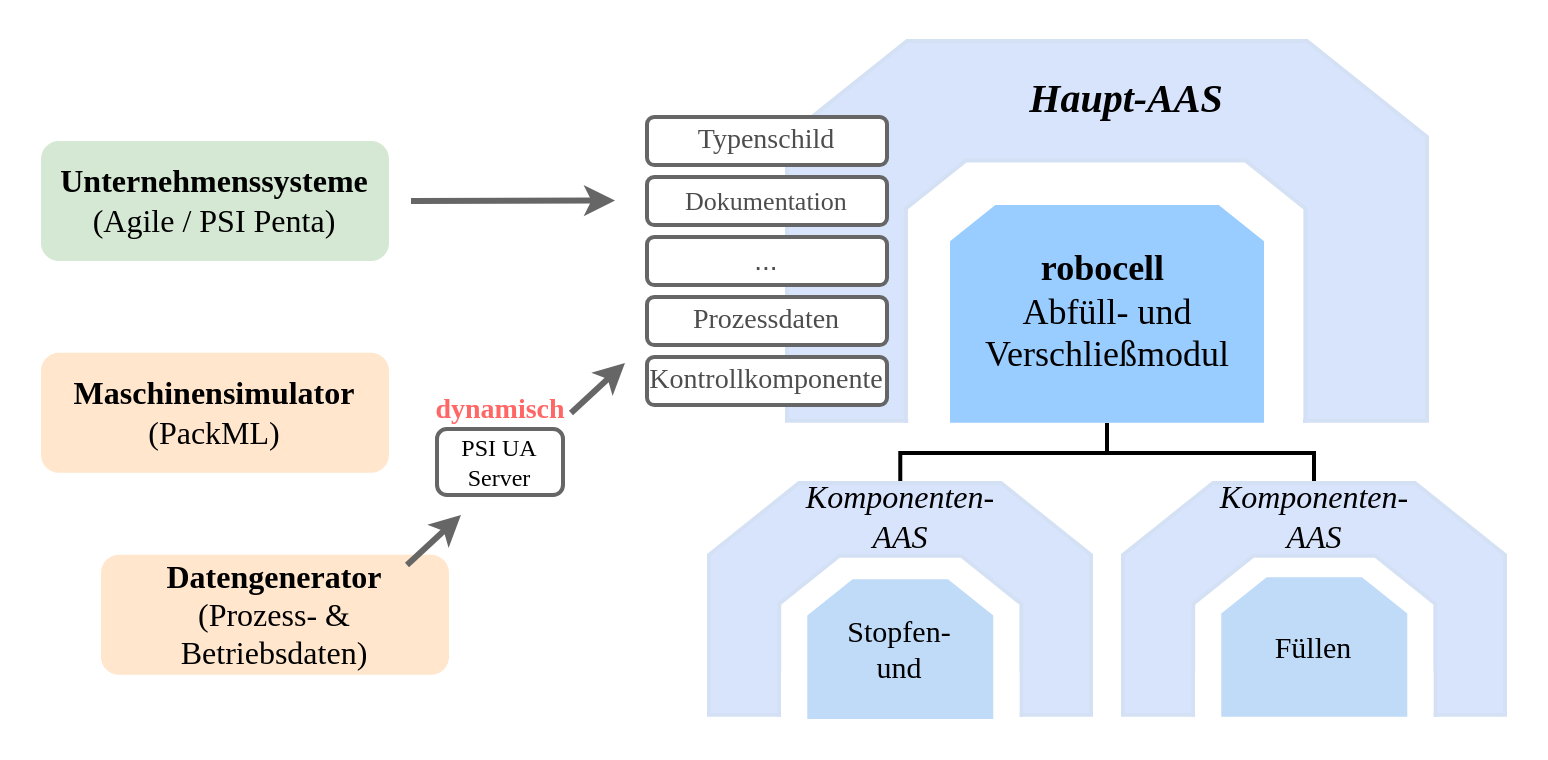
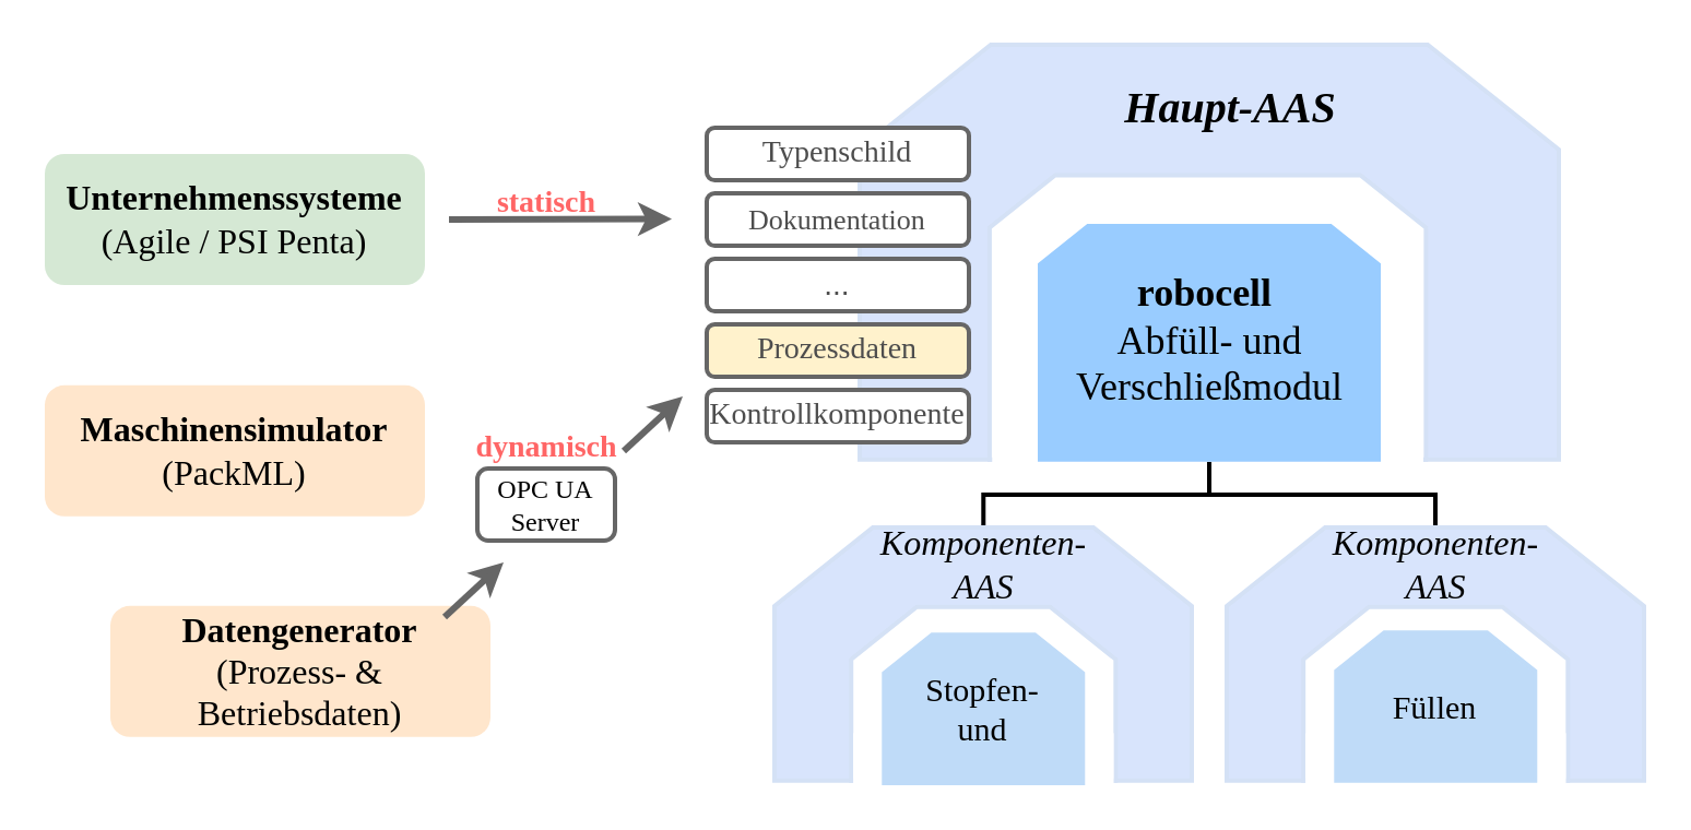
  <mxCell id="0" />
  <mxCell id="1" parent="0" />
  <mxCell id="2" value="" style="group" parent="1" vertex="1" connectable="0"><mxGeometry x="393" y="20" width="320" height="191" as="geometry" /></mxCell>
  <mxCell id="3" value="" style="shape=loopLimit;whiteSpace=wrap;html=1;size=60;fillColor=#D8E4FC;strokeColor=#D4E1F5;strokeWidth=2;" parent="2" vertex="1"><mxGeometry width="320.0" height="189.915" as="geometry" /></mxCell>
  <mxCell id="4" value="&lt;font face=&quot;Times New Roman&quot; style=&quot;font-size: 20px;&quot;&gt;&lt;b&gt;&lt;i&gt;Haupt-AAS&lt;/i&gt;&lt;/b&gt;&lt;/font&gt;" style="text;html=1;align=center;verticalAlign=middle;whiteSpace=wrap;rounded=0;" parent="2" vertex="1"><mxGeometry x="78.25" y="11.938" width="183.5" height="32.557" as="geometry" /></mxCell>
  <mxCell id="5" value="" style="shape=loopLimit;whiteSpace=wrap;html=1;size=30;strokeColor=#D4E1F5;strokeWidth=2;" parent="2" vertex="1"><mxGeometry x="59.446" y="59.693" width="199.74" height="130.231" as="geometry" /></mxCell>
  <mxCell id="6" value="" style="shape=ext;double=1;rounded=0;whiteSpace=wrap;html=1;strokeColor=none;" parent="2" vertex="1"><mxGeometry x="60.635" y="148.673" width="197.362" height="42.327" as="geometry" /></mxCell>
  <mxCell id="7" value="&lt;font face=&quot;Times New Roman&quot; style=&quot;color: rgb(0, 0, 0); font-size: 18px;&quot;&gt;&lt;b style=&quot;&quot;&gt;robocell&lt;span style=&quot;background-color: transparent;&quot;&gt;&amp;nbsp;&lt;/span&gt;&lt;/b&gt;&lt;/font&gt;&lt;div&gt;&lt;font face=&quot;Times New Roman&quot; style=&quot;&quot;&gt;&lt;font style=&quot;font-size: 18px;&quot;&gt;Abfüll- und&lt;br&gt;&lt;/font&gt;&lt;span style=&quot;font-size: 18px;&quot;&gt;Verschließmodul&lt;/span&gt;&lt;/font&gt;&lt;/div&gt;" style="shape=loopLimit;whiteSpace=wrap;html=1;size=22;fillColor=#99CCFF;strokeColor=#99CCFF;strokeWidth=2;" parent="2" vertex="1"><mxGeometry x="82.5" y="83" width="155" height="106.91" as="geometry" /></mxCell>
  <mxCell id="8" value="&lt;font face=&quot;Times New Roman&quot; style=&quot;color: rgb(77, 77, 77); font-size: 14px;&quot;&gt;Kontrollkomponente&lt;/font&gt;" style="rounded=1;whiteSpace=wrap;html=1;strokeColor=#666666;strokeWidth=2;" vertex="1" parent="2"><mxGeometry x="-70" y="158" width="120" height="24" as="geometry" /></mxCell>
  <mxCell id="9" value="" style="shape=loopLimit;whiteSpace=wrap;html=1;size=45;fillColor=#D8E4FC;strokeColor=#D4E1F5;strokeWidth=2;container=0;" parent="1" vertex="1"><mxGeometry x="560.997" y="241" width="191.003" height="115.824" as="geometry" /></mxCell>
  <mxCell id="10" value="&lt;font face=&quot;Times New Roman&quot; style=&quot;font-size: 16px;&quot;&gt;&lt;i&gt;Komponenten-AAS&lt;/i&gt;&lt;/font&gt;" style="text;html=1;align=center;verticalAlign=middle;whiteSpace=wrap;rounded=0;container=0;" parent="1" vertex="1"><mxGeometry x="601.734" y="248.28" width="109.528" height="19.856" as="geometry" /></mxCell>
  <mxCell id="11" value="" style="shape=loopLimit;whiteSpace=wrap;html=1;size=30;strokeColor=#D4E1F5;strokeWidth=2;container=0;" parent="1" vertex="1"><mxGeometry x="596.112" y="277.402" width="121.056" height="79.418" as="geometry" /></mxCell>
  <mxCell id="12" value="" style="shape=ext;double=1;rounded=0;whiteSpace=wrap;html=1;strokeColor=none;container=0;" parent="1" vertex="1"><mxGeometry x="597.036" y="335.138" width="119.208" height="22.862" as="geometry" /></mxCell>
  <mxCell id="13" value="" style="shape=loopLimit;whiteSpace=wrap;html=1;size=45;fillColor=#D8E4FC;strokeColor=#D4E1F5;strokeWidth=2;container=0;" parent="1" vertex="1"><mxGeometry x="354" y="241" width="191.003" height="115.824" as="geometry" /></mxCell>
  <mxCell id="14" value="&lt;font face=&quot;Times New Roman&quot; style=&quot;font-size: 16px;&quot;&gt;&lt;i&gt;Komponenten-AAS&lt;/i&gt;&lt;/font&gt;" style="text;html=1;align=center;verticalAlign=middle;whiteSpace=wrap;rounded=0;container=0;" parent="1" vertex="1"><mxGeometry x="394.737" y="248.28" width="109.528" height="19.856" as="geometry" /></mxCell>
  <mxCell id="15" value="" style="shape=loopLimit;whiteSpace=wrap;html=1;size=30;strokeColor=#D4E1F5;strokeWidth=2;container=0;" parent="1" vertex="1"><mxGeometry x="389.116" y="277.402" width="121.056" height="79.418" as="geometry" /></mxCell>
  <mxCell id="16" value="" style="shape=ext;double=1;rounded=0;whiteSpace=wrap;html=1;strokeColor=none;container=0;" parent="1" vertex="1"><mxGeometry x="390.04" y="335.138" width="119.208" height="22.862" as="geometry" /></mxCell>
  <mxCell id="17" value="&lt;font style=&quot;font-size: 15px;&quot; face=&quot;Times New Roman&quot;&gt;Stopfen-&lt;/font&gt;&lt;div&gt;&lt;font style=&quot;font-size: 15px;&quot; face=&quot;Times New Roman&quot;&gt;und&lt;/font&gt;&lt;/div&gt;" style="shape=loopLimit;whiteSpace=wrap;html=1;size=22;fillColor=#BFDBF8;strokeColor=#BFDBF8;strokeWidth=2;container=0;" parent="1" vertex="1"><mxGeometry x="404.14" y="290.18" width="91" height="67.82" as="geometry" /></mxCell>
  <mxCell id="18" value="" style="line;strokeWidth=2;direction=south;html=1;" vertex="1" parent="1"><mxGeometry x="548" y="211" width="10" height="15" as="geometry" /></mxCell>
  <mxCell id="19" value="" style="line;strokeWidth=2;html=1;perimeter=backbonePerimeter;points=[];outlineConnect=0;" vertex="1" parent="1"><mxGeometry x="450" y="221" width="206" height="10" as="geometry" /></mxCell>
  <mxCell id="20" value="" style="line;strokeWidth=2;direction=south;html=1;" vertex="1" parent="1"><mxGeometry x="651.5" y="225" width="10" height="15" as="geometry" /></mxCell>
  <mxCell id="21" value="" style="line;strokeWidth=2;direction=south;html=1;" vertex="1" parent="1"><mxGeometry x="444.64" y="225" width="10" height="15" as="geometry" /></mxCell>
  <mxCell id="22" value="&lt;font style=&quot;font-size: 15px;&quot; face=&quot;Times New Roman&quot;&gt;Füllen&lt;/font&gt;" style="shape=loopLimit;whiteSpace=wrap;html=1;size=22;fillColor=#BFDBF8;strokeColor=#BFDBF8;strokeWidth=2;container=0;" vertex="1" parent="1"><mxGeometry x="611.14" y="289.09" width="91" height="67.82" as="geometry" /></mxCell>
  <mxCell id="23" value="&lt;font face=&quot;Times New Roman&quot; style=&quot;color: rgb(77, 77, 77); font-size: 14px;&quot;&gt;Typenschild&lt;/font&gt;" style="rounded=1;whiteSpace=wrap;html=1;strokeColor=#666666;strokeWidth=2;" vertex="1" parent="1"><mxGeometry x="323" y="58" width="120" height="24" as="geometry" /></mxCell>
  <mxCell id="24" value="&lt;font face=&quot;Times New Roman&quot; style=&quot;font-size: 13px; color: rgb(77, 77, 77);&quot;&gt;Dokumentation&lt;/font&gt;" style="rounded=1;whiteSpace=wrap;html=1;strokeColor=#666666;strokeWidth=2;" vertex="1" parent="1"><mxGeometry x="323" y="88" width="120" height="24" as="geometry" /></mxCell>
  <mxCell id="25" value="&lt;font style=&quot;color: rgb(77, 77, 77); font-size: 14px;&quot;&gt;...&lt;/font&gt;" style="rounded=1;whiteSpace=wrap;html=1;strokeColor=#666666;strokeWidth=2;" vertex="1" parent="1"><mxGeometry x="323" y="118" width="120" height="24" as="geometry" /></mxCell>
- <mxCell id="26" value="&lt;font face=&quot;Times New Roman&quot; style=&quot;color: rgb(77, 77, 77); font-size: 14px;&quot;&gt;Prozessdaten&lt;/font&gt;" style="rounded=1;whiteSpace=wrap;html=1;strokeColor=#666666;strokeWidth=2;" vertex="1" parent="1"><mxGeometry x="323" y="148" width="120" height="24" as="geometry" /></mxCell>
+ <mxCell id="26" value="&lt;font face=&quot;Times New Roman&quot; style=&quot;color: rgb(77, 77, 77); font-size: 14px;&quot;&gt;Prozessdaten&lt;/font&gt;" style="rounded=1;whiteSpace=wrap;html=1;strokeColor=#666666;strokeWidth=2;fillColor=#fff2cc;" vertex="1" parent="1"><mxGeometry x="323" y="148" width="120" height="24" as="geometry" /></mxCell>
  <mxCell id="27" value="&lt;font face=&quot;Times New Roman&quot; style=&quot;font-size: 16px;&quot;&gt;&lt;b style=&quot;&quot;&gt;Datengenerator&lt;/b&gt;&lt;br&gt;(Prozess- &amp;amp; Betriebsdaten)&lt;/font&gt;" style="rounded=1;whiteSpace=wrap;html=1;fillColor=#ffe6cc;strokeColor=none;strokeWidth=2;" vertex="1" parent="1"><mxGeometry x="50" y="276.91" width="174" height="60" as="geometry" /></mxCell>
  <mxCell id="28" value="&lt;font face=&quot;Times New Roman&quot; style=&quot;font-size: 16px;&quot;&gt;&lt;b style=&quot;&quot;&gt;Maschinensimulator&lt;/b&gt;&lt;br&gt;(PackML)&lt;/font&gt;" style="rounded=1;whiteSpace=wrap;html=1;fillColor=#ffe6cc;strokeColor=none;strokeWidth=2;" vertex="1" parent="1"><mxGeometry x="20" y="175.91" width="174" height="60" as="geometry" /></mxCell>
  <mxCell id="29" value="&lt;font face=&quot;Times New Roman&quot; style=&quot;font-size: 16px;&quot;&gt;&lt;b style=&quot;&quot;&gt;Unternehmenssysteme&lt;/b&gt;&lt;br&gt;(Agile / PSI Penta)&lt;/font&gt;" style="rounded=1;whiteSpace=wrap;html=1;fillColor=#D5E8D4;strokeColor=none;strokeWidth=2;" vertex="1" parent="1"><mxGeometry x="20" y="70" width="174" height="60" as="geometry" /></mxCell>
- <mxCell id="30" value="&lt;font face=&quot;Times New Roman&quot;&gt;PSI UA&lt;/font&gt;&lt;div&gt;&lt;font face=&quot;Times New Roman&quot;&gt;Server&lt;/font&gt;&lt;/div&gt;" style="rounded=1;whiteSpace=wrap;html=1;fillColor=none;strokeColor=#666666;strokeWidth=2;" vertex="1" parent="1"><mxGeometry x="218" y="214" width="63" height="33" as="geometry" /></mxCell>
+ <mxCell id="30" value="&lt;font face=&quot;Times New Roman&quot;&gt;OPC UA&lt;/font&gt;&lt;div&gt;&lt;font face=&quot;Times New Roman&quot;&gt;Server&lt;/font&gt;&lt;/div&gt;" style="rounded=1;whiteSpace=wrap;html=1;fillColor=none;strokeColor=#666666;strokeWidth=2;" vertex="1" parent="1"><mxGeometry x="218" y="214" width="63" height="33" as="geometry" /></mxCell>
  <mxCell id="31" value="" style="endArrow=classic;html=1;rounded=0;strokeWidth=3;strokeColor=#666666;" edge="1" parent="1"><mxGeometry width="50" height="50" relative="1" as="geometry"><mxPoint x="203" y="282" as="sourcePoint" /><mxPoint x="230" y="257" as="targetPoint" /></mxGeometry></mxCell>
  <mxCell id="32" value="" style="endArrow=classic;html=1;rounded=0;strokeWidth=3;strokeColor=#666666;" edge="1" parent="1"><mxGeometry width="50" height="50" relative="1" as="geometry"><mxPoint x="205" y="100" as="sourcePoint" /><mxPoint x="307" y="99.76" as="targetPoint" /></mxGeometry></mxCell>
+ <mxCell id="33" value="&lt;font style=&quot;font-size: 14px; color: rgb(255, 102, 102);&quot; face=&quot;Times New Roman&quot;&gt;&lt;b&gt;statisch&lt;/b&gt;&lt;/font&gt;" style="text;html=1;align=center;verticalAlign=middle;whiteSpace=wrap;rounded=0;" vertex="1" parent="1"><mxGeometry x="219.5" y="78" width="60" height="30" as="geometry" /></mxCell>
  <mxCell id="34" value="&lt;font style=&quot;font-size: 14px; color: rgb(255, 102, 102);&quot; face=&quot;Times New Roman&quot;&gt;&lt;b&gt;dynamisch&lt;/b&gt;&lt;/font&gt;" style="text;html=1;align=center;verticalAlign=middle;whiteSpace=wrap;rounded=0;" vertex="1" parent="1"><mxGeometry x="219.5" y="190" width="60" height="30" as="geometry" /></mxCell>
  <mxCell id="35" value="" style="endArrow=classic;html=1;rounded=0;strokeWidth=3;strokeColor=#666666;" edge="1" parent="1"><mxGeometry width="50" height="50" relative="1" as="geometry"><mxPoint x="285" y="206" as="sourcePoint" /><mxPoint x="312" y="181" as="targetPoint" /></mxGeometry></mxCell>
